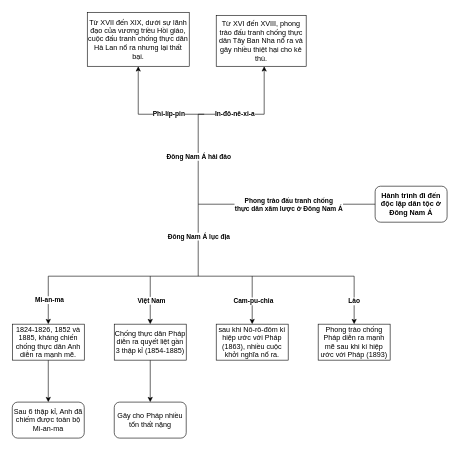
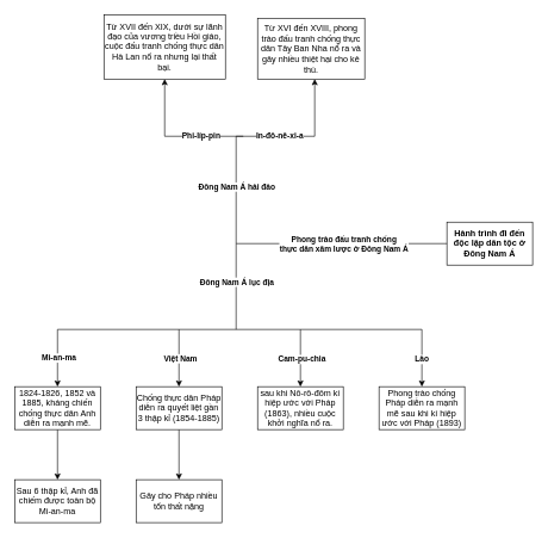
  <mxCell id="0" />
  <mxCell id="1" parent="0" />
- <mxCell id="2" value="Hành trình đi đến độc lập dân tộc ở Đông Nam Á" style="whiteSpace=wrap;html=1;fontStyle=1;rounded=1;" vertex="1" parent="1"><mxGeometry x="625" y="310" width="120" height="60" as="geometry" /></mxCell>
+ <mxCell id="2" value="Hành trình đi đến độc lập dân tộc ở Đông Nam Á" style="rounded=0;whiteSpace=wrap;html=1;fontStyle=1" vertex="1" parent="1"><mxGeometry x="625" y="310" width="120" height="60" as="geometry" /></mxCell>
  <mxCell id="3" value="" style="endArrow=none;html=1;rounded=0;entryX=0;entryY=0.5;entryDx=0;entryDy=0;" edge="1" parent="1" target="2"><mxGeometry width="50" height="50" relative="1" as="geometry"><mxPoint x="330" y="340" as="sourcePoint" /><mxPoint x="550" y="370" as="targetPoint" /></mxGeometry></mxCell>
  <mxCell id="4" value="Phong trào đấu tranh chống&lt;div&gt;thực dân xâm lược ở Đông Nam Á&lt;/div&gt;" style="edgeLabel;html=1;align=center;verticalAlign=middle;resizable=0;points=[];fontStyle=1" vertex="1" connectable="0" parent="3"><mxGeometry x="-0.015" relative="1" as="geometry"><mxPoint x="5" as="offset" /></mxGeometry></mxCell>
  <mxCell id="5" value="Từ XVII đến XIX, dưới sự lãnh đạo của vương triều Hồi giáo, cuộc đấu tranh chống thực dân Hà Lan nổ ra nhưng lại thất bại." style="rounded=0;whiteSpace=wrap;html=1;" vertex="1" parent="1"><mxGeometry x="145" y="20" width="170" height="90" as="geometry" /></mxCell>
  <mxCell id="6" value="" style="edgeStyle=orthogonalEdgeStyle;rounded=0;orthogonalLoop=1;jettySize=auto;html=1;" edge="1" parent="1" source="7" target="17"><mxGeometry relative="1" as="geometry" /></mxCell>
  <mxCell id="7" value="1824-1826, 1852 và 1885, kháng chiến chống thực dân Anh diễn ra mạnh mẽ." style="rounded=0;whiteSpace=wrap;html=1;" vertex="1" parent="1"><mxGeometry x="20" y="540" width="120" height="60" as="geometry" /></mxCell>
  <mxCell id="8" value="Từ XVI đến XVIII, phong trào đấu tranh chống thực dân Tây Ban Nha nổ ra và gây nhiều thiệt hại cho kẻ thù." style="rounded=0;whiteSpace=wrap;html=1;" vertex="1" parent="1"><mxGeometry x="360" y="25" width="150" height="85" as="geometry" /></mxCell>
  <mxCell id="9" value="" style="endArrow=none;html=1;rounded=0;" edge="1" parent="1"><mxGeometry width="50" height="50" relative="1" as="geometry"><mxPoint x="330" y="340" as="sourcePoint" /><mxPoint x="330" y="190" as="targetPoint" /></mxGeometry></mxCell>
  <mxCell id="10" value="Đông Nam Á hải đảo" style="edgeLabel;html=1;align=center;verticalAlign=middle;resizable=0;points=[];fontStyle=1" vertex="1" connectable="0" parent="9"><mxGeometry x="-0.103" y="1" relative="1" as="geometry"><mxPoint x="1" y="-13" as="offset" /></mxGeometry></mxCell>
  <mxCell id="11" value="" style="endArrow=none;html=1;rounded=0;" edge="1" parent="1"><mxGeometry width="50" height="50" relative="1" as="geometry"><mxPoint x="330" y="190" as="sourcePoint" /><mxPoint x="440" y="190" as="targetPoint" /></mxGeometry></mxCell>
  <mxCell id="12" value="In-đô-nê-xi-a" style="edgeLabel;html=1;align=center;verticalAlign=middle;resizable=0;points=[];fontStyle=1" vertex="1" connectable="0" parent="11"><mxGeometry x="-0.134" y="1" relative="1" as="geometry"><mxPoint x="12" as="offset" /></mxGeometry></mxCell>
  <mxCell id="13" value="" style="endArrow=none;html=1;rounded=0;" edge="1" parent="1"><mxGeometry width="50" height="50" relative="1" as="geometry"><mxPoint x="230" y="190" as="sourcePoint" /><mxPoint x="340" y="190" as="targetPoint" /></mxGeometry></mxCell>
  <mxCell id="14" value="Phi-líp-pin" style="edgeLabel;html=1;align=center;verticalAlign=middle;resizable=0;points=[];fontStyle=1" vertex="1" connectable="0" parent="13"><mxGeometry x="-0.743" y="1" relative="1" as="geometry"><mxPoint x="36" as="offset" /></mxGeometry></mxCell>
  <mxCell id="15" value="" style="endArrow=classic;html=1;rounded=0;entryX=0.5;entryY=1;entryDx=0;entryDy=0;" edge="1" parent="1"><mxGeometry width="50" height="50" relative="1" as="geometry"><mxPoint x="230" y="190" as="sourcePoint" /><mxPoint x="230" y="110" as="targetPoint" /></mxGeometry></mxCell>
  <mxCell id="16" value="" style="endArrow=classic;html=1;rounded=0;" edge="1" parent="1"><mxGeometry width="50" height="50" relative="1" as="geometry"><mxPoint x="440" y="190" as="sourcePoint" /><mxPoint x="440" y="110" as="targetPoint" /></mxGeometry></mxCell>
- <mxCell id="17" value="Sau 6 thập kỉ, Anh đã chiếm được toàn bộ Mi-an-ma" style="whiteSpace=wrap;html=1;rounded=1;" vertex="1" parent="1"><mxGeometry x="20" y="670" width="120" height="60" as="geometry" /></mxCell>
+ <mxCell id="17" value="Sau 6 thập kỉ, Anh đã chiếm được toàn bộ Mi-an-ma" style="whiteSpace=wrap;html=1;rounded=0;" vertex="1" parent="1"><mxGeometry x="20" y="670" width="120" height="60" as="geometry" /></mxCell>
  <mxCell id="18" value="" style="edgeStyle=orthogonalEdgeStyle;rounded=0;orthogonalLoop=1;jettySize=auto;html=1;" edge="1" parent="1" source="19" target="20"><mxGeometry relative="1" as="geometry" /></mxCell>
  <mxCell id="19" value="Chống thực dân Pháp diễn ra quyết liệt gần 3 thập kỉ (1854-1885)" style="rounded=0;whiteSpace=wrap;html=1;" vertex="1" parent="1"><mxGeometry x="190" y="540" width="120" height="60" as="geometry" /></mxCell>
- <mxCell id="20" value="Gây cho Pháp nhiều tổn thất nặng" style="whiteSpace=wrap;html=1;rounded=1;" vertex="1" parent="1"><mxGeometry x="190" y="670" width="120" height="60" as="geometry" /></mxCell>
+ <mxCell id="20" value="Gây cho Pháp nhiều tổn thất nặng" style="whiteSpace=wrap;html=1;rounded=0;" vertex="1" parent="1"><mxGeometry x="190" y="670" width="120" height="60" as="geometry" /></mxCell>
  <mxCell id="21" value="sau khi Nô-rô-đôm kí hiệp ước với Pháp (1863), nhiều cuộc khởi nghĩa nổ ra." style="rounded=0;whiteSpace=wrap;html=1;" vertex="1" parent="1"><mxGeometry x="360" y="540" width="120" height="60" as="geometry" /></mxCell>
  <mxCell id="22" value="Phong trào chống Pháp diễn ra mạnh mẽ sau khi kí hiệp ước với Pháp (1893)" style="rounded=0;whiteSpace=wrap;html=1;" vertex="1" parent="1"><mxGeometry x="530" y="540" width="120" height="60" as="geometry" /></mxCell>
  <mxCell id="23" value="" style="endArrow=none;html=1;rounded=0;" edge="1" parent="1"><mxGeometry width="50" height="50" relative="1" as="geometry"><mxPoint x="330" y="460" as="sourcePoint" /><mxPoint x="330" y="340" as="targetPoint" /></mxGeometry></mxCell>
  <mxCell id="24" value="Đông Nam Á lục địa" style="edgeLabel;html=1;align=center;verticalAlign=middle;resizable=0;points=[];fontStyle=1" vertex="1" connectable="0" parent="23"><mxGeometry x="-0.103" y="1" relative="1" as="geometry"><mxPoint x="1" y="-13" as="offset" /></mxGeometry></mxCell>
  <mxCell id="25" value="" style="endArrow=none;html=1;rounded=0;" edge="1" parent="1"><mxGeometry width="50" height="50" relative="1" as="geometry"><mxPoint x="80" y="460" as="sourcePoint" /><mxPoint x="590" y="460" as="targetPoint" /></mxGeometry></mxCell>
  <mxCell id="26" value="" style="endArrow=classic;html=1;rounded=0;entryX=0.5;entryY=0;entryDx=0;entryDy=0;" edge="1" parent="1" target="21"><mxGeometry width="50" height="50" relative="1" as="geometry"><mxPoint x="420" y="460" as="sourcePoint" /><mxPoint x="390" y="580" as="targetPoint" /></mxGeometry></mxCell>
  <mxCell id="27" value="Cam-pu-chia" style="edgeLabel;html=1;align=center;verticalAlign=middle;resizable=0;points=[];fontStyle=1" vertex="1" connectable="0" parent="26"><mxGeometry x="0.023" y="1" relative="1" as="geometry"><mxPoint as="offset" /></mxGeometry></mxCell>
  <mxCell id="28" value="" style="endArrow=classic;html=1;rounded=0;entryX=0.5;entryY=0;entryDx=0;entryDy=0;" edge="1" parent="1" target="22"><mxGeometry width="50" height="50" relative="1" as="geometry"><mxPoint x="590" y="460" as="sourcePoint" /><mxPoint x="720" y="470" as="targetPoint" /></mxGeometry></mxCell>
  <mxCell id="29" value="Lào" style="edgeLabel;html=1;align=center;verticalAlign=middle;resizable=0;points=[];fontStyle=1" vertex="1" connectable="0" parent="28"><mxGeometry x="0.023" y="-1" relative="1" as="geometry"><mxPoint as="offset" /></mxGeometry></mxCell>
  <mxCell id="30" value="" style="endArrow=classic;html=1;rounded=0;entryX=0.5;entryY=0;entryDx=0;entryDy=0;" edge="1" parent="1" target="19"><mxGeometry width="50" height="50" relative="1" as="geometry"><mxPoint x="250" y="460" as="sourcePoint" /><mxPoint x="250" y="490" as="targetPoint" /></mxGeometry></mxCell>
  <mxCell id="31" value="Việt Nam" style="edgeLabel;html=1;align=center;verticalAlign=middle;resizable=0;points=[];fontStyle=1" vertex="1" connectable="0" parent="30"><mxGeometry x="-0.077" y="1" relative="1" as="geometry"><mxPoint y="3" as="offset" /></mxGeometry></mxCell>
  <mxCell id="32" value="" style="endArrow=classic;html=1;rounded=0;entryX=0.5;entryY=0;entryDx=0;entryDy=0;" edge="1" parent="1" target="7"><mxGeometry width="50" height="50" relative="1" as="geometry"><mxPoint x="80" y="460" as="sourcePoint" /><mxPoint x="150" y="470" as="targetPoint" /></mxGeometry></mxCell>
  <mxCell id="33" value="Mi-an-ma" style="edgeLabel;html=1;align=center;verticalAlign=middle;resizable=0;points=[];fontStyle=1" vertex="1" connectable="0" parent="32"><mxGeometry x="-0.017" y="1" relative="1" as="geometry"><mxPoint as="offset" /></mxGeometry></mxCell>
